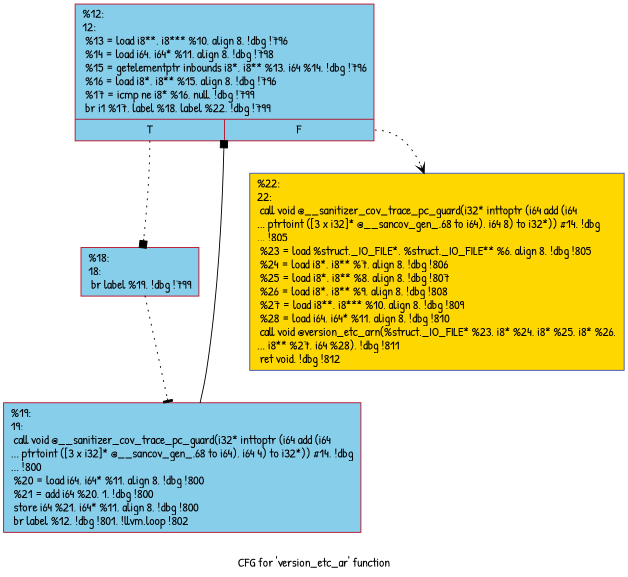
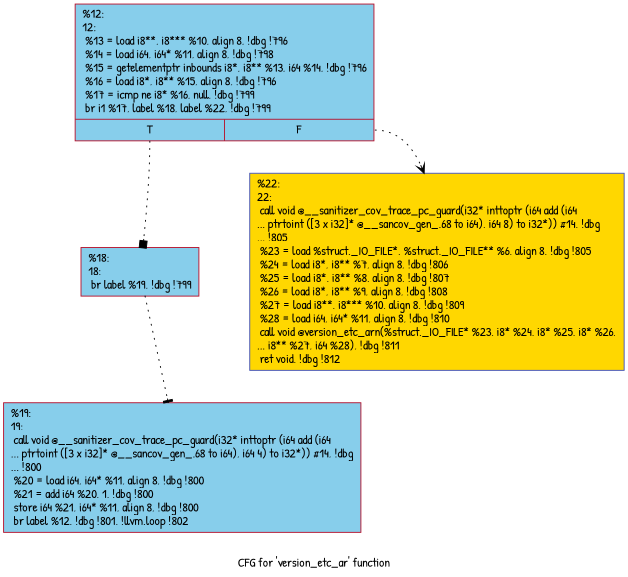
  digraph {
    fontname="Patrick Hand"
    label="CFG for 'version_etc_ar' function"
    node [color="#b70d28ff" fillcolor=skyblue fontname="Patrick Hand" shape=record style=filled]
    edge [arrowhead=box fontname="Patrick Hand" style=dotted]
    n1 [label="{%12:\l12:                                               \l  %13 = load i8**, i8*** %10, align 8, !dbg !796\l  %14 = load i64, i64* %11, align 8, !dbg !798\l  %15 = getelementptr inbounds i8*, i8** %13, i64 %14, !dbg !796\l  %16 = load i8*, i8** %15, align 8, !dbg !796\l  %17 = icmp ne i8* %16, null, !dbg !799\l  br i1 %17, label %18, label %22, !dbg !799\l|{<s0>T|<s1>F}}"]
    n2 [label="{%18:\l18:                                               \l  br label %19, !dbg !799\l}"]
    n3 [color="#3d50c3ff" fillcolor=gold label="{%22:\l22:                                               \l  call void @__sanitizer_cov_trace_pc_guard(i32* inttoptr (i64 add (i64\l... ptrtoint ([3 x i32]* @__sancov_gen_.68 to i64), i64 8) to i32*)) #14, !dbg\l... !805\l  %23 = load %struct._IO_FILE*, %struct._IO_FILE** %6, align 8, !dbg !805\l  %24 = load i8*, i8** %7, align 8, !dbg !806\l  %25 = load i8*, i8** %8, align 8, !dbg !807\l  %26 = load i8*, i8** %9, align 8, !dbg !808\l  %27 = load i8**, i8*** %10, align 8, !dbg !809\l  %28 = load i64, i64* %11, align 8, !dbg !810\l  call void @version_etc_arn(%struct._IO_FILE* %23, i8* %24, i8* %25, i8* %26,\l... i8** %27, i64 %28), !dbg !811\l  ret void, !dbg !812\l}"]
    n4 [label="{%19:\l19:                                               \l  call void @__sanitizer_cov_trace_pc_guard(i32* inttoptr (i64 add (i64\l... ptrtoint ([3 x i32]* @__sancov_gen_.68 to i64), i64 4) to i32*)) #14, !dbg\l... !800\l  %20 = load i64, i64* %11, align 8, !dbg !800\l  %21 = add i64 %20, 1, !dbg !800\l  store i64 %21, i64* %11, align 8, !dbg !800\l  br label %12, !dbg !801, !llvm.loop !802\l}"]
    n1 -> n2 [tailport=s0]
    n1 -> n3 [arrowhead=vee tailport=s1]
    n2 -> n4 [arrowhead=tee]
-   n4 -> n1 [style=solid]
  }
